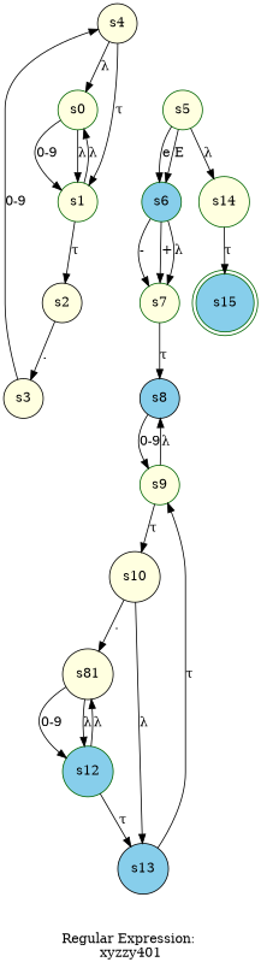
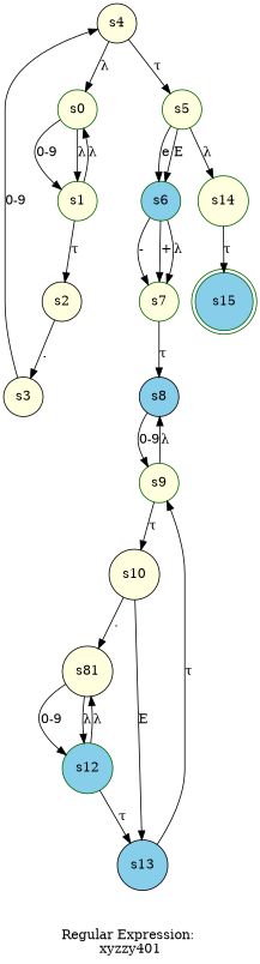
  digraph {
    label="Regular Expression: \nxyzzy401"
    rankdir=TB
    node [color=darkgreen fillcolor=lightyellow shape=circle style=filled]
    s15 [fillcolor=skyblue shape=doublecircle]
    s0
    s1
    s2 [color=black]
    s3 [color=black]
    s4 [color=black]
    s5
    s6 [fillcolor=skyblue]
    s14
    s7
    s8 [color=black fillcolor=skyblue]
    s9
    s10 [color=black]
    n14 [color=black label=s81]
    s13 [color=black fillcolor=skyblue]
    s12 [fillcolor=skyblue]
    s0 -> s1 [label="0-9"]
    s0 -> s1 [label="λ"]
    s1 -> s0 [label="λ"]
    s1 -> s2 [label="τ"]
    s2 -> s3 [label="."]
    s3 -> s4 [label="0-9"]
    s4 -> s0 [label="λ"]
-   s4 -> s1 [label="τ"]
+   s4 -> s5 [label="τ"]
    s5 -> s6 [label=e]
    s5 -> s6 [label=E]
    s5 -> s14 [label="λ"]
    s6 -> s7 [label="-"]
    s6 -> s7 [label="+"]
    s6 -> s7 [label="λ"]
    s14 -> s15 [label="τ"]
    s7 -> s8 [label="τ"]
    s8 -> s9 [label="0-9"]
    s9 -> s8 [label="λ"]
    s9 -> s10 [label="τ"]
    s10 -> n14 [label="."]
-   s10 -> s13 [label="λ"]
+   s10 -> s13 [label=E]
    n14 -> s12 [label="0-9"]
    n14 -> s12 [label="λ"]
    s13 -> s9 [label="τ"]
    s12 -> n14 [label="λ"]
    s12 -> s13 [label="τ"]
  }
